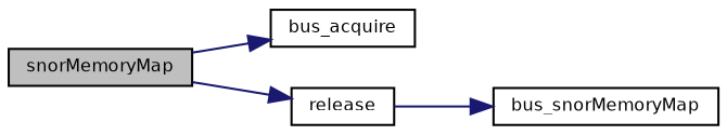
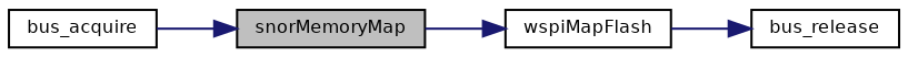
  digraph {
    rankdir=LR
    node [color=black fontname=Helvetica fontsize=8 shape=record]
    edge [color=midnightblue fontname=Helvetica fontsize=8 labelfontname=Helvetica labelfontsize=8 style=solid]
    n1 [fillcolor=grey75 fontcolor=black height=0.2 label=snorMemoryMap style=filled width=0.4]
    n2 [height=0.2 label=bus_acquire width=0.4]
-   n3 [height=0.2 label=release width=0.4]
-   n4 [height=0.2 label=bus_snorMemoryMap width=0.4]
-   n1 -> n2
+   n3 [height=0.2 label=wspiMapFlash width=0.4]
+   n4 [height=0.2 label=bus_release width=0.4]
+   n2 -> n1
    n1 -> n3
    n3 -> n4
  }
